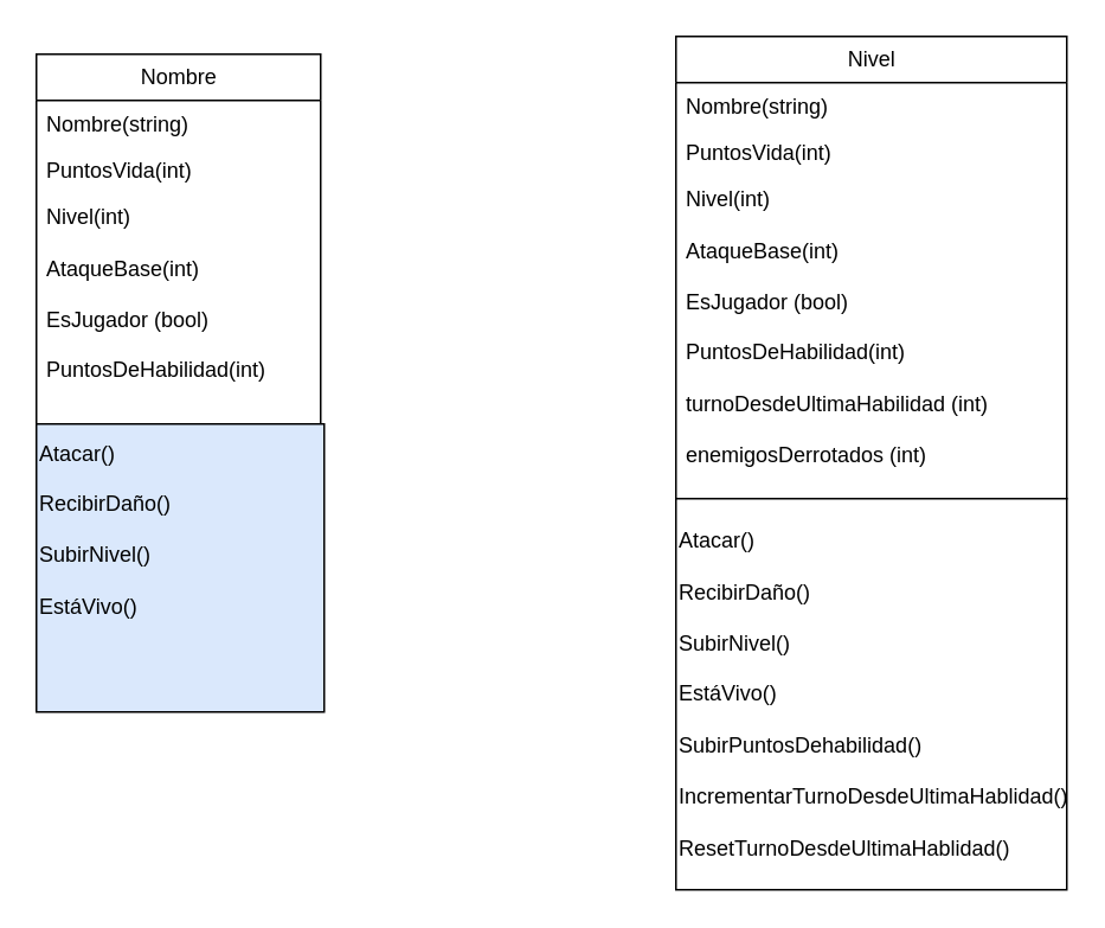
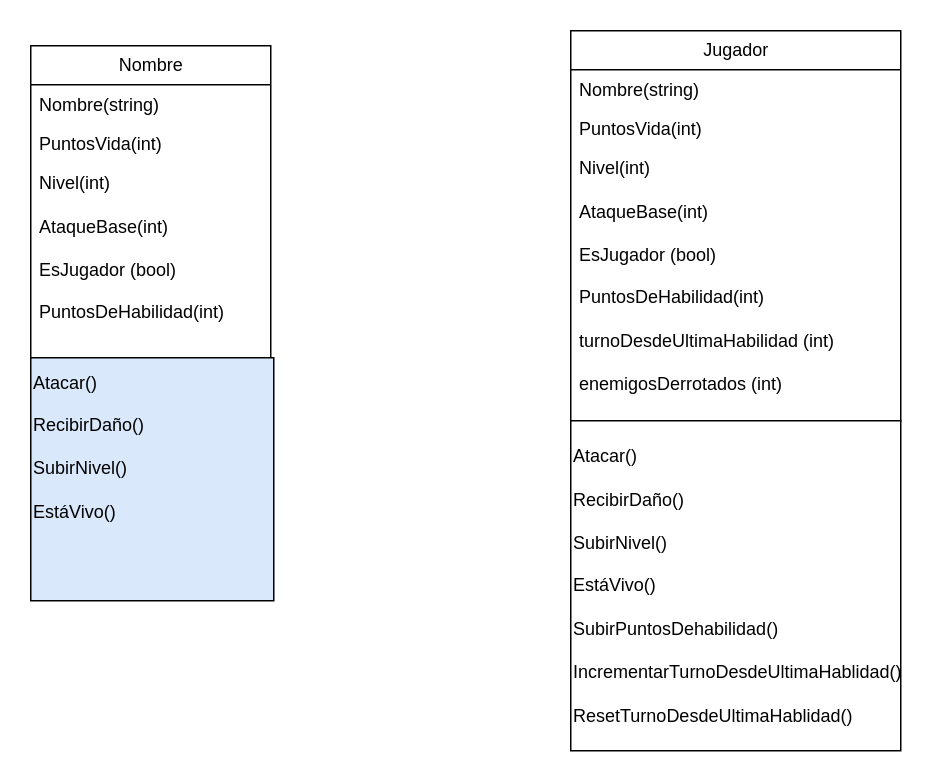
  <mxCell id="0" />
  <mxCell id="1" parent="0" />
  <mxCell id="2" value="Nombre" style="swimlane;fontStyle=0;childLayout=stackLayout;horizontal=1;startSize=26;fillColor=none;horizontalStack=0;resizeParent=1;resizeParentMax=0;resizeLast=0;collapsible=1;marginBottom=0;html=1;" vertex="1" parent="1"><mxGeometry x="20" y="30" width="160" height="208" as="geometry" /></mxCell>
  <mxCell id="3" value="Nombre(string)&lt;br&gt;" style="text;strokeColor=none;fillColor=none;align=left;verticalAlign=top;spacingLeft=4;spacingRight=4;overflow=hidden;rotatable=0;points=[[0,0.5],[1,0.5]];portConstraint=eastwest;whiteSpace=wrap;html=1;" vertex="1" parent="2"><mxGeometry y="26" width="160" height="26" as="geometry" /></mxCell>
  <mxCell id="4" value="PuntosVida(int)" style="text;strokeColor=none;fillColor=none;align=left;verticalAlign=top;spacingLeft=4;spacingRight=4;overflow=hidden;rotatable=0;points=[[0,0.5],[1,0.5]];portConstraint=eastwest;whiteSpace=wrap;html=1;" vertex="1" parent="2"><mxGeometry y="52" width="160" height="26" as="geometry" /></mxCell>
  <mxCell id="5" value="Nivel(int)&lt;br&gt;&lt;br&gt;AtaqueBase(int)&lt;br&gt;&lt;br&gt;EsJugador (bool)&lt;br&gt;&lt;br&gt;PuntosDeHabilidad(int)&lt;br&gt;" style="text;strokeColor=none;fillColor=none;align=left;verticalAlign=top;spacingLeft=4;spacingRight=4;overflow=hidden;rotatable=0;points=[[0,0.5],[1,0.5]];portConstraint=eastwest;whiteSpace=wrap;html=1;" vertex="1" parent="2"><mxGeometry y="78" width="160" height="130" as="geometry" /></mxCell>
  <mxCell id="6" value="Atacar()&lt;br&gt;&lt;br&gt;RecibirDaño()&lt;br&gt;&lt;br&gt;SubirNivel()&lt;br&gt;&lt;br&gt;EstáVivo()&lt;br&gt;&lt;br&gt;&lt;br&gt;&lt;br&gt;" style="whiteSpace=wrap;html=1;aspect=fixed;align=left;fillColor=#dae8fc;" vertex="1" parent="1"><mxGeometry x="20" y="238" width="162" height="162" as="geometry" /></mxCell>
- <mxCell id="7" value="Nivel" style="swimlane;fontStyle=0;childLayout=stackLayout;horizontal=1;startSize=26;fillColor=none;horizontalStack=0;resizeParent=1;resizeParentMax=0;resizeLast=0;collapsible=1;marginBottom=0;html=1;" vertex="1" parent="1"><mxGeometry x="380" y="20" width="220" height="260" as="geometry" /></mxCell>
+ <mxCell id="7" value="Jugador" style="swimlane;fontStyle=0;childLayout=stackLayout;horizontal=1;startSize=26;fillColor=none;horizontalStack=0;resizeParent=1;resizeParentMax=0;resizeLast=0;collapsible=1;marginBottom=0;html=1;" vertex="1" parent="1"><mxGeometry x="380" y="20" width="220" height="260" as="geometry" /></mxCell>
  <mxCell id="8" value="Nombre(string)&lt;br&gt;" style="text;strokeColor=none;fillColor=none;align=left;verticalAlign=top;spacingLeft=4;spacingRight=4;overflow=hidden;rotatable=0;points=[[0,0.5],[1,0.5]];portConstraint=eastwest;whiteSpace=wrap;html=1;" vertex="1" parent="7"><mxGeometry y="26" width="220" height="26" as="geometry" /></mxCell>
  <mxCell id="9" value="PuntosVida(int)" style="text;strokeColor=none;fillColor=none;align=left;verticalAlign=top;spacingLeft=4;spacingRight=4;overflow=hidden;rotatable=0;points=[[0,0.5],[1,0.5]];portConstraint=eastwest;whiteSpace=wrap;html=1;" vertex="1" parent="7"><mxGeometry y="52" width="220" height="26" as="geometry" /></mxCell>
  <mxCell id="10" value="Nivel(int)&lt;br&gt;&lt;br&gt;AtaqueBase(int)&lt;br&gt;&lt;br&gt;EsJugador (bool)&lt;br&gt;&lt;br&gt;PuntosDeHabilidad(int)&lt;br&gt;&lt;br&gt;turnoDesdeUltimaHabilidad (int)&lt;br&gt;&lt;br&gt;enemigosDerrotados (int)" style="text;strokeColor=none;fillColor=none;align=left;verticalAlign=top;spacingLeft=4;spacingRight=4;overflow=hidden;rotatable=0;points=[[0,0.5],[1,0.5]];portConstraint=eastwest;whiteSpace=wrap;html=1;" vertex="1" parent="7"><mxGeometry y="78" width="220" height="182" as="geometry" /></mxCell>
  <mxCell id="11" value="Atacar()&lt;br&gt;&lt;br&gt;RecibirDaño()&lt;br&gt;&lt;br&gt;SubirNivel()&lt;br&gt;&lt;br&gt;EstáVivo()&lt;br&gt;&lt;br&gt;SubirPuntosDehabilidad()&lt;br&gt;&lt;br&gt;IncrementarTurnoDesdeUltimaHablidad()&lt;br&gt;&lt;br&gt;ResetTurnoDesdeUltimaHablidad()" style="whiteSpace=wrap;html=1;aspect=fixed;align=left;" vertex="1" parent="1"><mxGeometry x="380" y="280" width="220" height="220" as="geometry" /></mxCell>
